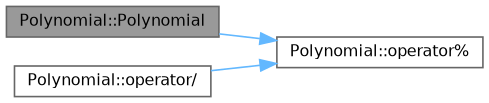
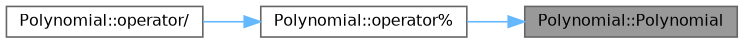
  digraph {
    rankdir=RL
    node [color=grey40 fillcolor=white fontname=Helvetica fontsize=10 shape=box style=filled]
    edge [color=steelblue1 dir=back fontname=Helvetica fontsize=10 labelfontname=Helvetica labelfontsize=10 style=solid]
    n1 [color=gray40 fillcolor=grey60 fontcolor=black height=0.2 label="Polynomial::Polynomial" width=0.4]
    n2 [height=0.2 label="Polynomial::operator%" width=0.4]
    n3 [height=0.2 label="Polynomial::operator/" width=0.4]
-   n2 -> n1
+   n1 -> n2
    n2 -> n3
  }
